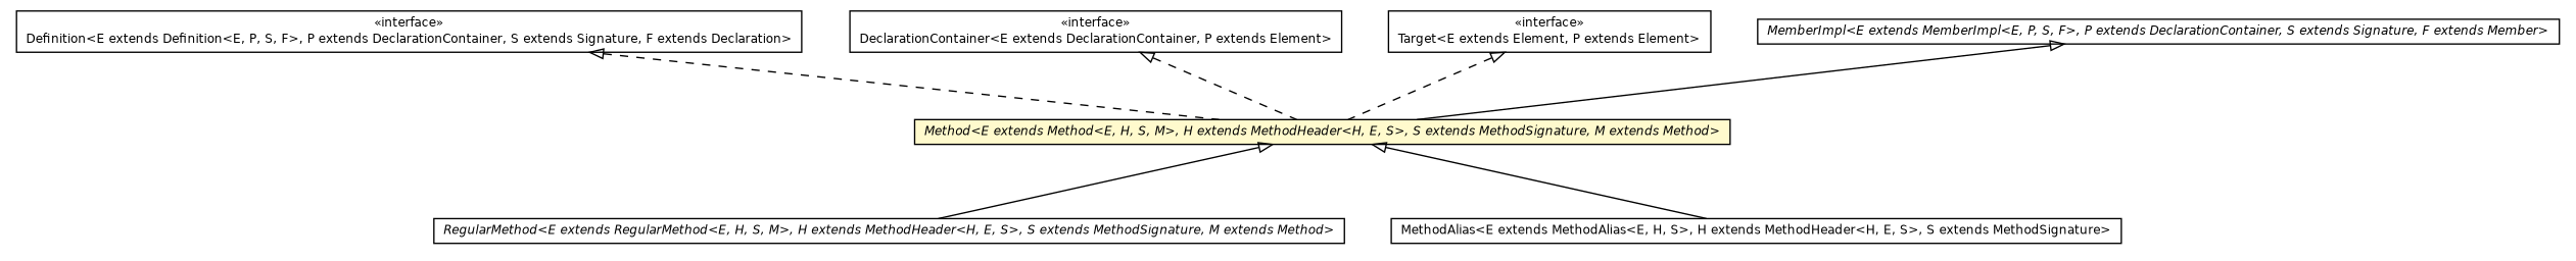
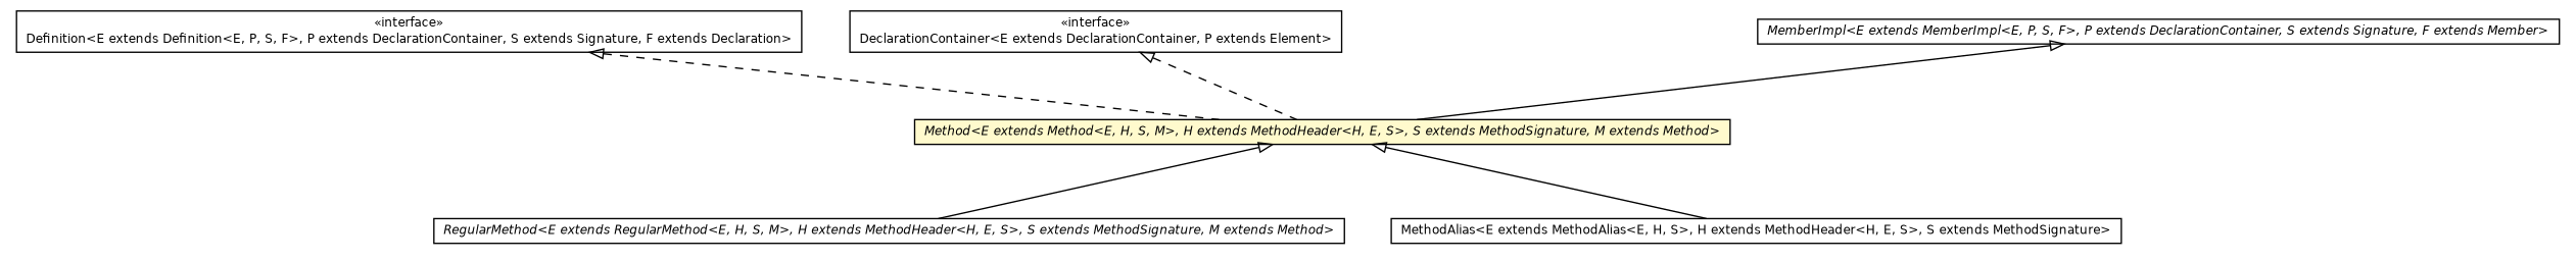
  digraph {
    nodesep=0.25
    ranksep=0.5
    node [fontcolor=black fontname=Helvetica fontsize=9.0 shape=plaintext]
    edge [arrowtail=empty dir=back fontname=Helvetica fontsize=10 headport=p labelfontname=Helvetica labelfontsize=10 tailport=p]
    n1 [label=<<table title="chameleon.core.declaration.Definition" border="0" cellborder="1" cellspacing="0" cellpadding="2" port="p" href="../declaration/Definition.html"> 		<tr><td><table border="0" cellspacing="0" cellpadding="1"> <tr><td align="center" balign="center"> &#171;interface&#187; </td></tr> <tr><td align="center" balign="center"> Definition&lt;E extends Definition&lt;E, P, S, F&gt;, P extends DeclarationContainer, S extends Signature, F extends Declaration&gt; </td></tr> 		</table></td></tr> 		</table>>]
    n2 [label=<<table title="chameleon.core.method.Method" border="0" cellborder="1" cellspacing="0" cellpadding="2" port="p" bgcolor="lemonChiffon" href="./Method.html"> 		<tr><td><table border="0" cellspacing="0" cellpadding="1"> <tr><td align="center" balign="center"><font face="Helvetica-Oblique"> Method&lt;E extends Method&lt;E, H, S, M&gt;, H extends MethodHeader&lt;H, E, S&gt;, S extends MethodSignature, M extends Method&gt; </font></td></tr> 		</table></td></tr> 		</table>>]
    n3 [label=<<table title="chameleon.core.declaration.DeclarationContainer" border="0" cellborder="1" cellspacing="0" cellpadding="2" port="p" href="../declaration/DeclarationContainer.html"> 		<tr><td><table border="0" cellspacing="0" cellpadding="1"> <tr><td align="center" balign="center"> &#171;interface&#187; </td></tr> <tr><td align="center" balign="center"> DeclarationContainer&lt;E extends DeclarationContainer, P extends Element&gt; </td></tr> 		</table></td></tr> 		</table>>]
-   n4 [label=<<table title="chameleon.core.lookup.Target" border="0" cellborder="1" cellspacing="0" cellpadding="2" port="p" href="../lookup/Target.html"> 		<tr><td><table border="0" cellspacing="0" cellpadding="1"> <tr><td align="center" balign="center"> &#171;interface&#187; </td></tr> <tr><td align="center" balign="center"> Target&lt;E extends Element, P extends Element&gt; </td></tr> 		</table></td></tr> 		</table>>]
    n5 [label=<<table title="chameleon.core.member.MemberImpl" border="0" cellborder="1" cellspacing="0" cellpadding="2" port="p" href="../member/MemberImpl.html"> 		<tr><td><table border="0" cellspacing="0" cellpadding="1"> <tr><td align="center" balign="center"><font face="Helvetica-Oblique"> MemberImpl&lt;E extends MemberImpl&lt;E, P, S, F&gt;, P extends DeclarationContainer, S extends Signature, F extends Member&gt; </font></td></tr> 		</table></td></tr> 		</table>>]
    n6 [label=<<table title="chameleon.core.method.RegularMethod" border="0" cellborder="1" cellspacing="0" cellpadding="2" port="p" href="./RegularMethod.html"> 		<tr><td><table border="0" cellspacing="0" cellpadding="1"> <tr><td align="center" balign="center"><font face="Helvetica-Oblique"> RegularMethod&lt;E extends RegularMethod&lt;E, H, S, M&gt;, H extends MethodHeader&lt;H, E, S&gt;, S extends MethodSignature, M extends Method&gt; </font></td></tr> 		</table></td></tr> 		</table>>]
    n7 [label=<<table title="chameleon.core.method.MethodAlias" border="0" cellborder="1" cellspacing="0" cellpadding="2" port="p" href="./MethodAlias.html"> 		<tr><td><table border="0" cellspacing="0" cellpadding="1"> <tr><td align="center" balign="center"> MethodAlias&lt;E extends MethodAlias&lt;E, H, S&gt;, H extends MethodHeader&lt;H, E, S&gt;, S extends MethodSignature&gt; </td></tr> 		</table></td></tr> 		</table>>]
    n1 -> n2 [style=dashed]
    n2 -> n6
    n2 -> n7
    n3 -> n2 [style=dashed]
-   n4 -> n2 [style=dashed]
    n5 -> n2
  }
